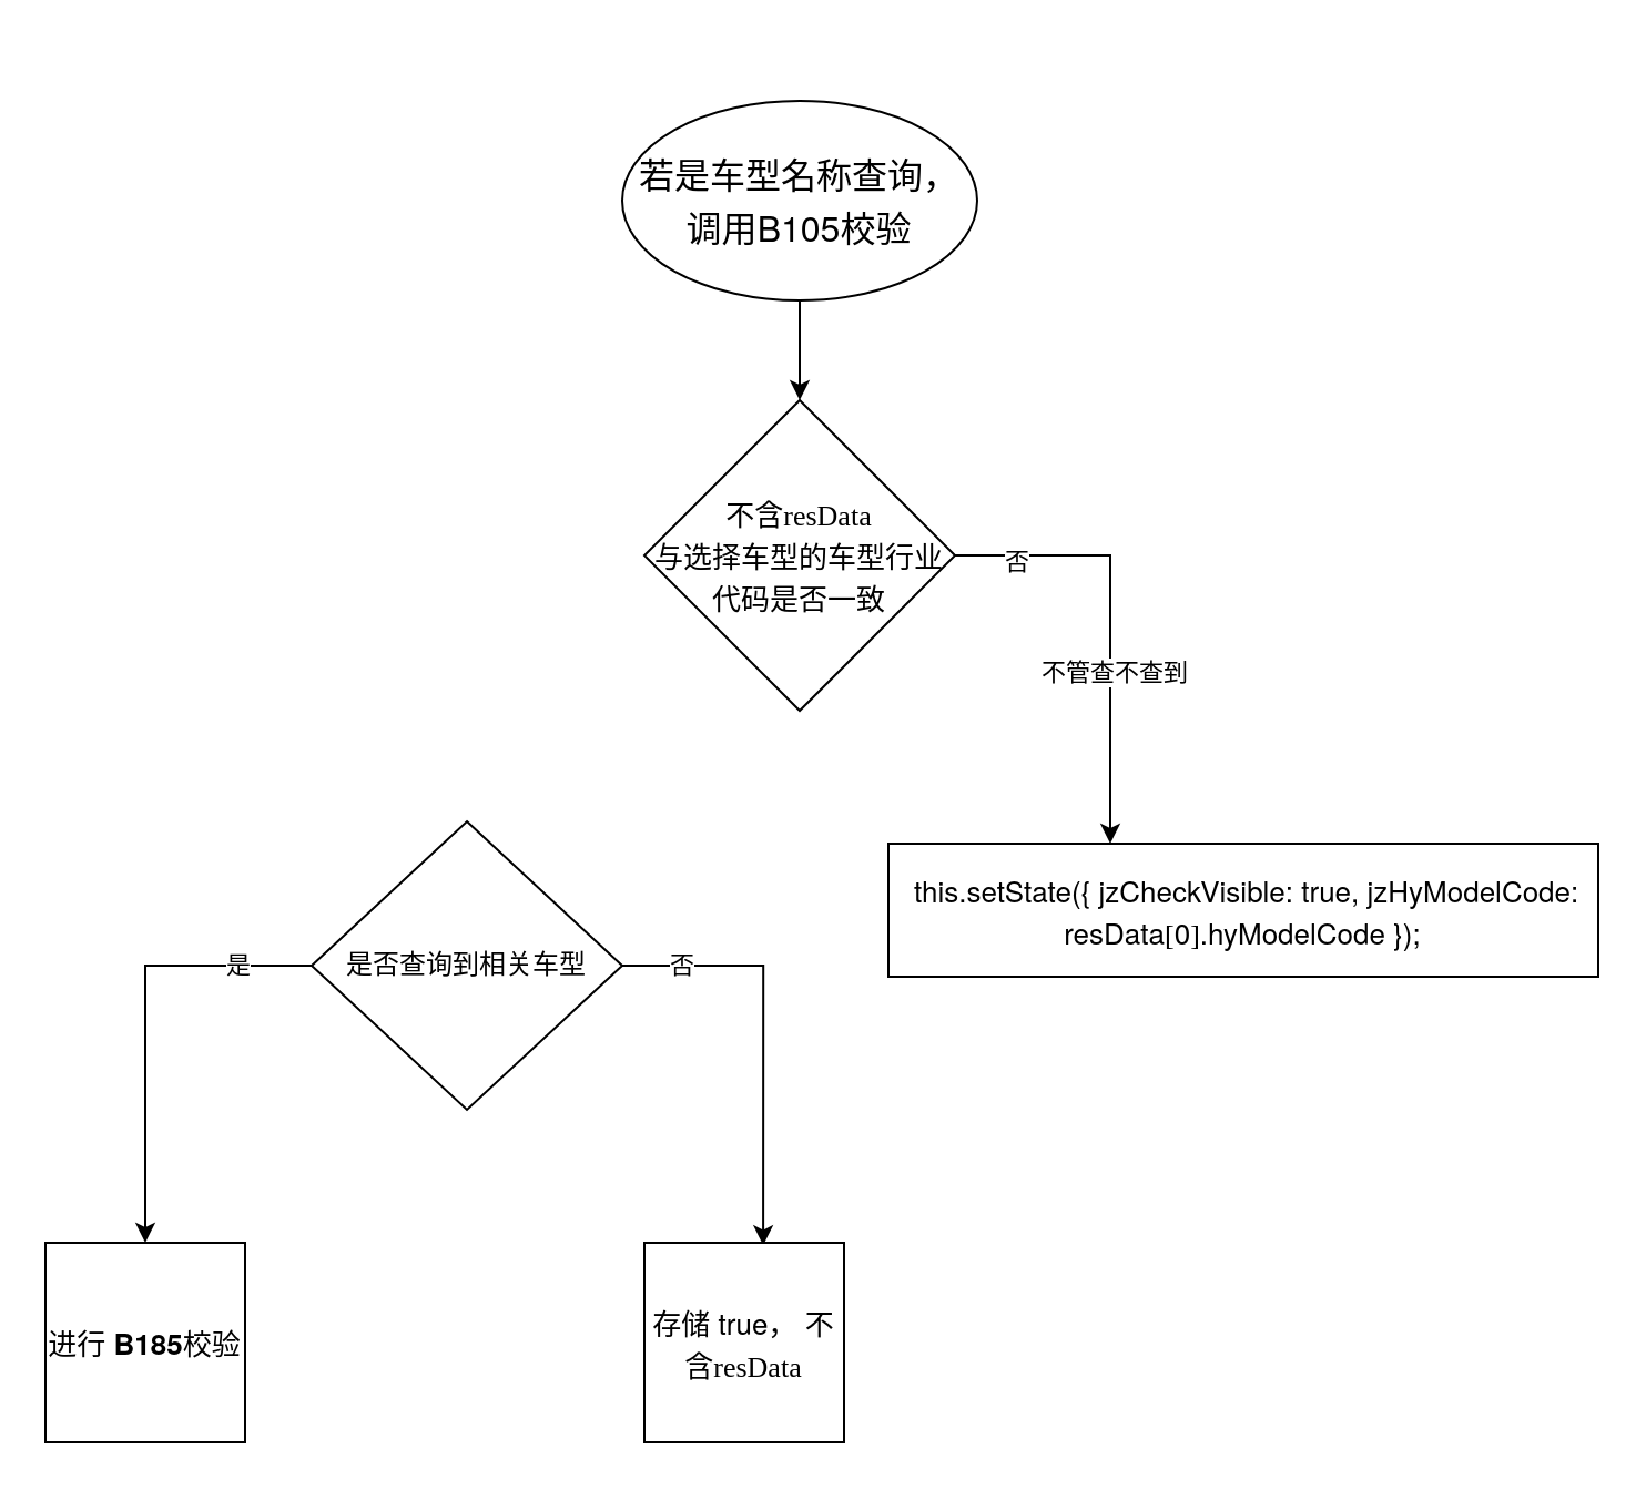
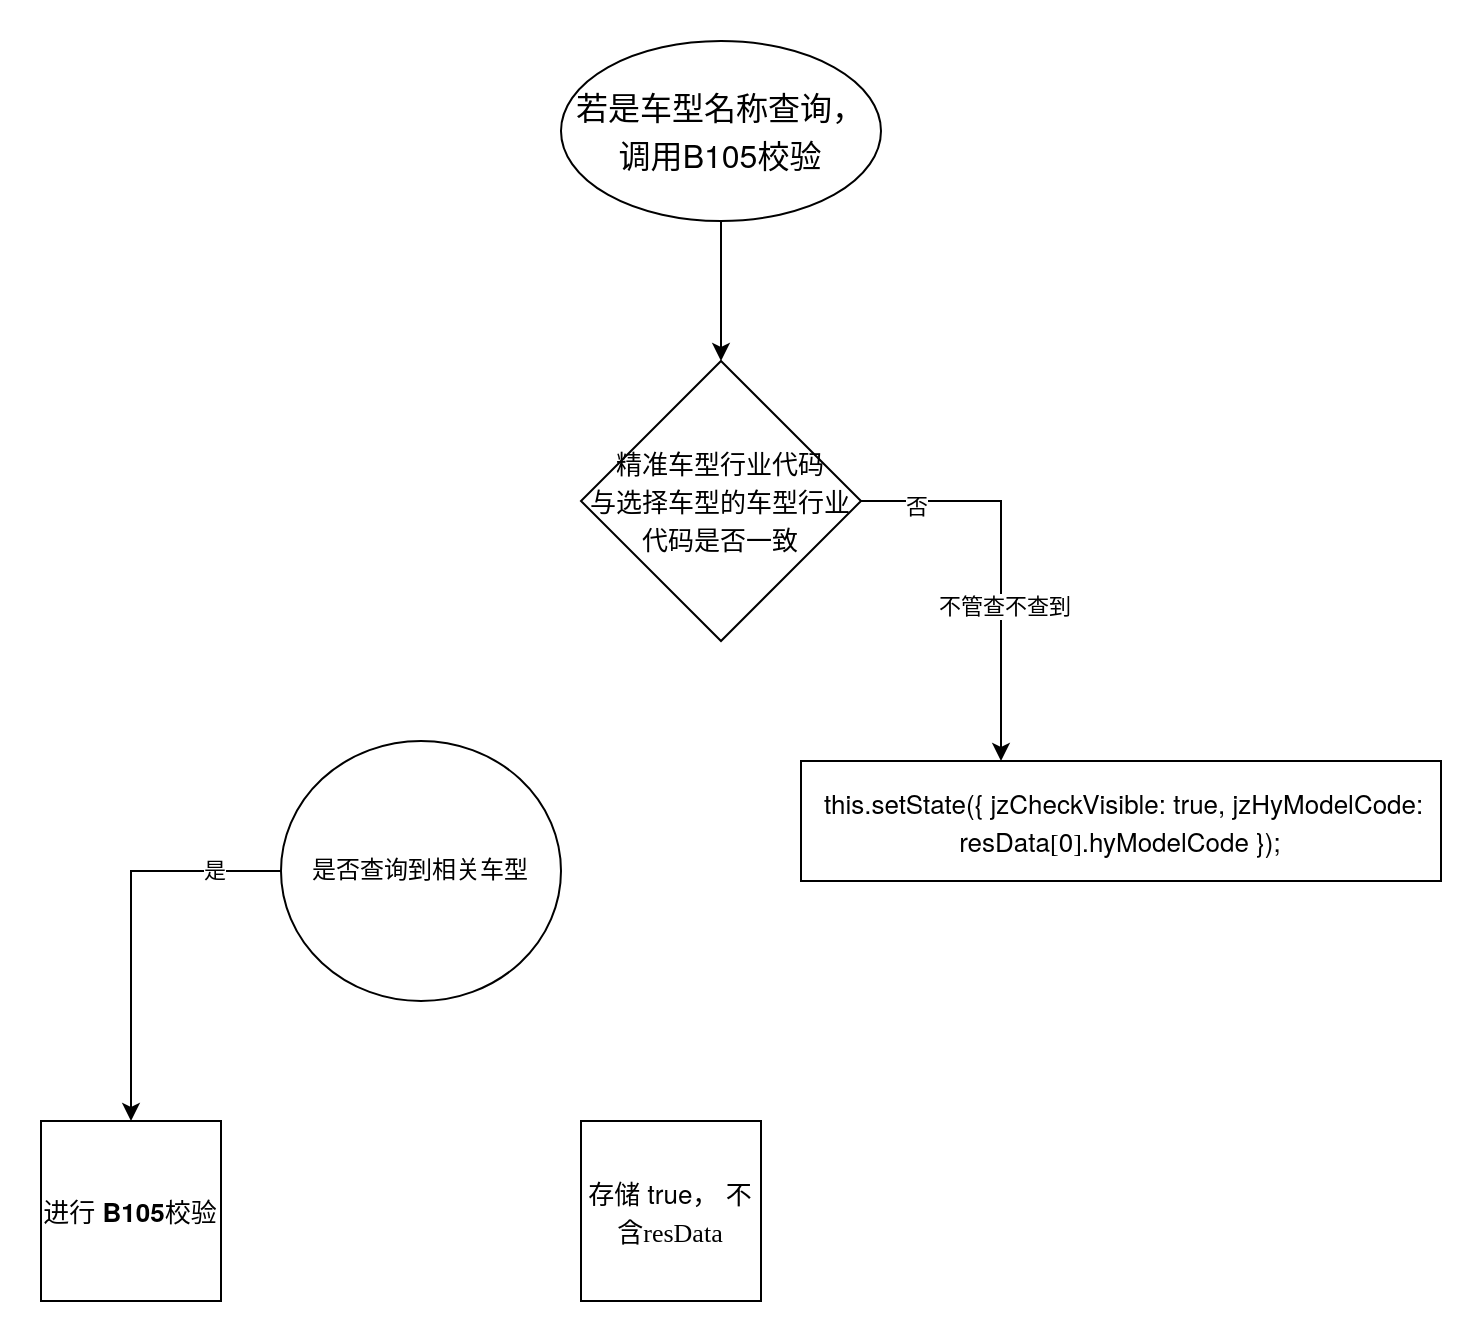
  <mxCell id="0" />
  <mxCell id="1" parent="0" />
  <mxCell id="2" style="edgeStyle=orthogonalEdgeStyle;rounded=0;orthogonalLoop=1;jettySize=auto;html=1;exitX=1;exitY=0.5;exitDx=0;exitDy=0;" edge="1" parent="1" source="5" target="6"><mxGeometry relative="1" as="geometry"><Array as="points"><mxPoint x="500" y="250" /></Array></mxGeometry></mxCell>
  <mxCell id="3" value="否" style="edgeLabel;html=1;align=center;verticalAlign=middle;resizable=0;points=[];" vertex="1" connectable="0" parent="2"><mxGeometry x="-0.73" y="-2" relative="1" as="geometry"><mxPoint as="offset" /></mxGeometry></mxCell>
  <mxCell id="4" value="不管查不查到" style="edgeLabel;html=1;align=center;verticalAlign=middle;resizable=0;points=[];" vertex="1" connectable="0" parent="2"><mxGeometry x="0.22" y="1" relative="1" as="geometry"><mxPoint as="offset" /></mxGeometry></mxCell>
- <mxCell id="5" value="&lt;p class=&quot;p1&quot; style=&quot;margin: 0px ; font-stretch: normal ; font-size: 13px ; line-height: normal ; font-family: &amp;#34;pingfang sc&amp;#34;&quot;&gt;不含resData&lt;/p&gt;&lt;p class=&quot;p1&quot; style=&quot;margin: 0px ; font-stretch: normal ; font-size: 13px ; line-height: normal ; font-family: &amp;#34;pingfang sc&amp;#34;&quot;&gt;与选择车型的车型行业代码是否一致&lt;/p&gt;" style="rhombus;whiteSpace=wrap;html=1;" vertex="1" parent="1"><mxGeometry x="290" y="180" width="140" height="140" as="geometry" /></mxCell>
+ <mxCell id="5" value="&lt;p class=&quot;p1&quot; style=&quot;margin: 0px ; font-stretch: normal ; font-size: 13px ; line-height: normal ; font-family: &amp;#34;pingfang sc&amp;#34;&quot;&gt;精准车型行业代码&lt;/p&gt;&lt;p class=&quot;p1&quot; style=&quot;margin: 0px ; font-stretch: normal ; font-size: 13px ; line-height: normal ; font-family: &amp;#34;pingfang sc&amp;#34;&quot;&gt;与选择车型的车型行业代码是否一致&lt;/p&gt;" style="rhombus;whiteSpace=wrap;html=1;" vertex="1" parent="1"><mxGeometry x="290" y="180" width="140" height="140" as="geometry" /></mxCell>
  <mxCell id="6" value="&lt;p class=&quot;p1&quot; style=&quot;margin: 0px ; font-stretch: normal ; font-size: 13px ; line-height: normal ; font-family: &amp;#34;helvetica neue&amp;#34;&quot;&gt;&lt;span class=&quot;Apple-converted-space&quot;&gt;&amp;nbsp;&lt;/span&gt;this.setState({ jzCheckVisible: true, jzHyModelCode: resData&lt;span class=&quot;s1&quot; style=&quot;font-stretch: normal ; line-height: normal ; font-family: &amp;#34;pingfang sc&amp;#34;&quot;&gt;[&lt;/span&gt;0&lt;span class=&quot;s1&quot; style=&quot;font-stretch: normal ; line-height: normal ; font-family: &amp;#34;pingfang sc&amp;#34;&quot;&gt;]&lt;/span&gt;.hyModelCode });&lt;/p&gt;" style="rounded=0;whiteSpace=wrap;html=1;" vertex="1" parent="1"><mxGeometry x="400" y="380" width="320" height="60" as="geometry" /></mxCell>
  <mxCell id="7" style="edgeStyle=orthogonalEdgeStyle;rounded=0;orthogonalLoop=1;jettySize=auto;html=1;entryX=0.5;entryY=0;entryDx=0;entryDy=0;" edge="1" parent="1" source="11" target="12"><mxGeometry relative="1" as="geometry" /></mxCell>
  <mxCell id="8" value="是" style="edgeLabel;html=1;align=center;verticalAlign=middle;resizable=0;points=[];" vertex="1" connectable="0" parent="7"><mxGeometry x="-0.659" y="-1" relative="1" as="geometry"><mxPoint as="offset" /></mxGeometry></mxCell>
- <mxCell id="9" style="edgeStyle=orthogonalEdgeStyle;rounded=0;orthogonalLoop=1;jettySize=auto;html=1;exitX=1;exitY=0.5;exitDx=0;exitDy=0;entryX=0.595;entryY=0.013;entryDx=0;entryDy=0;entryPerimeter=0;" edge="1" parent="1" source="11" target="13"><mxGeometry relative="1" as="geometry"><mxPoint x="310" y="460" as="sourcePoint" /><mxPoint x="341" y="560" as="targetPoint" /></mxGeometry></mxCell>
- <mxCell id="10" value="否" style="edgeLabel;html=1;align=center;verticalAlign=middle;resizable=0;points=[];" vertex="1" connectable="0" parent="9"><mxGeometry x="-0.727" y="1" relative="1" as="geometry"><mxPoint as="offset" /></mxGeometry></mxCell>
- <mxCell id="11" value="是否查询到相关车型" style="rhombus;whiteSpace=wrap;html=1;" vertex="1" parent="1"><mxGeometry x="140" y="370" width="140" height="130" as="geometry" /></mxCell>
- <mxCell id="12" value="&lt;p class=&quot;p1&quot; style=&quot;margin: 0px ; font-stretch: normal ; font-size: 13px ; line-height: normal ; font-family: &amp;#34;helvetica neue&amp;#34;&quot;&gt;&lt;span class=&quot;s1&quot; style=&quot;font-stretch: normal ; line-height: normal ; font-family: &amp;#34;pingfang sc&amp;#34;&quot;&gt;进行&lt;/span&gt; &lt;b&gt;B185&lt;/b&gt;&lt;span class=&quot;s1&quot; style=&quot;font-stretch: normal ; line-height: normal ; font-family: &amp;#34;pingfang sc&amp;#34;&quot;&gt;校验&lt;/span&gt;&lt;/p&gt;" style="whiteSpace=wrap;html=1;aspect=fixed;" vertex="1" parent="1"><mxGeometry x="20" y="560" width="90" height="90" as="geometry" /></mxCell>
+ <mxCell id="11" value="是否查询到相关车型" style="ellipse;whiteSpace=wrap;html=1;" vertex="1" parent="1"><mxGeometry x="140" y="370" width="140" height="130" as="geometry" /></mxCell>
+ <mxCell id="12" value="&lt;p class=&quot;p1&quot; style=&quot;margin: 0px ; font-stretch: normal ; font-size: 13px ; line-height: normal ; font-family: &amp;#34;helvetica neue&amp;#34;&quot;&gt;&lt;span class=&quot;s1&quot; style=&quot;font-stretch: normal ; line-height: normal ; font-family: &amp;#34;pingfang sc&amp;#34;&quot;&gt;进行&lt;/span&gt; &lt;b&gt;B105&lt;/b&gt;&lt;span class=&quot;s1&quot; style=&quot;font-stretch: normal ; line-height: normal ; font-family: &amp;#34;pingfang sc&amp;#34;&quot;&gt;校验&lt;/span&gt;&lt;/p&gt;" style="whiteSpace=wrap;html=1;aspect=fixed;" vertex="1" parent="1"><mxGeometry x="20" y="560" width="90" height="90" as="geometry" /></mxCell>
  <mxCell id="13" value="&lt;p class=&quot;p1&quot; style=&quot;margin: 0px ; font-stretch: normal ; font-size: 13px ; line-height: normal ; font-family: &amp;#34;helvetica neue&amp;#34;&quot;&gt;&lt;span style=&quot;font-family: &amp;#34;pingfang sc&amp;#34;&quot;&gt;存储&lt;/span&gt;&lt;span class=&quot;s1&quot; style=&quot;font-stretch: normal ; line-height: normal&quot;&gt;&amp;nbsp;true，&amp;nbsp;&lt;/span&gt;&lt;span style=&quot;font-family: &amp;#34;pingfang sc&amp;#34;&quot;&gt;不含resData&lt;/span&gt;&lt;br&gt;&lt;/p&gt;" style="whiteSpace=wrap;html=1;aspect=fixed;" vertex="1" parent="1"><mxGeometry x="290" y="560" width="90" height="90" as="geometry" /></mxCell>
  <mxCell id="14" style="edgeStyle=orthogonalEdgeStyle;rounded=0;orthogonalLoop=1;jettySize=auto;html=1;" edge="1" parent="1" source="15" target="5"><mxGeometry relative="1" as="geometry" /></mxCell>
- <mxCell id="15" value="&lt;p class=&quot;p1&quot; style=&quot;margin: 0px 0px 2px ; font-stretch: normal ; font-size: 16px ; line-height: normal ; font-family: &amp;#34;pingfang sc&amp;#34;&quot;&gt;若是车型名称查询，调用&lt;span class=&quot;s1&quot; style=&quot;font-stretch: normal ; line-height: normal ; font-family: &amp;#34;helvetica neue&amp;#34;&quot;&gt;B105&lt;/span&gt;校验&lt;/p&gt;" style="ellipse;whiteSpace=wrap;html=1;" vertex="1" parent="1"><mxGeometry x="280" y="45" width="160" height="90" as="geometry" /></mxCell>
+ <mxCell id="15" value="&lt;p class=&quot;p1&quot; style=&quot;margin: 0px 0px 2px ; font-stretch: normal ; font-size: 16px ; line-height: normal ; font-family: &amp;#34;pingfang sc&amp;#34;&quot;&gt;若是车型名称查询，调用&lt;span class=&quot;s1&quot; style=&quot;font-stretch: normal ; line-height: normal ; font-family: &amp;#34;helvetica neue&amp;#34;&quot;&gt;B105&lt;/span&gt;校验&lt;/p&gt;" style="ellipse;whiteSpace=wrap;html=1;" vertex="1" parent="1"><mxGeometry x="280" y="20" width="160" height="90" as="geometry" /></mxCell>
